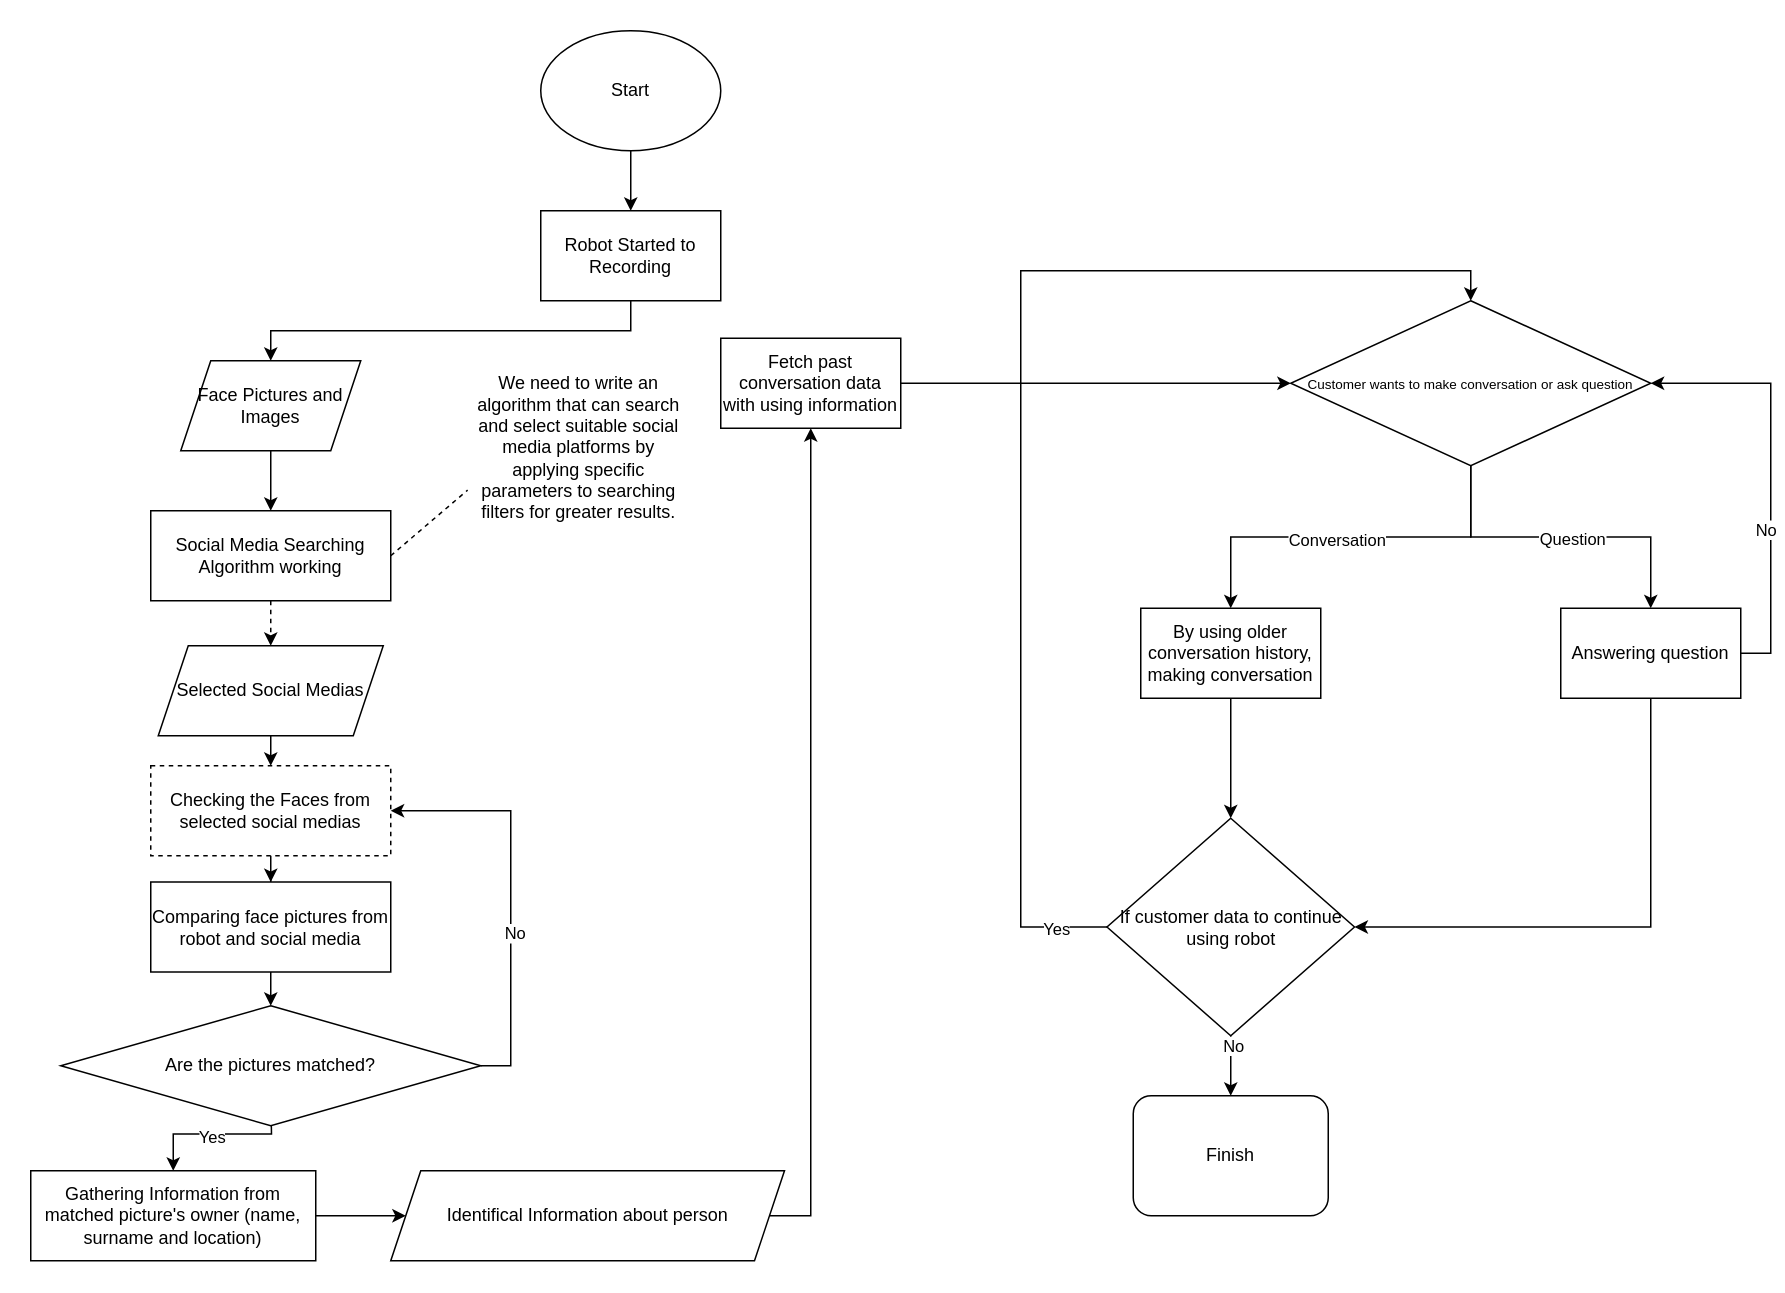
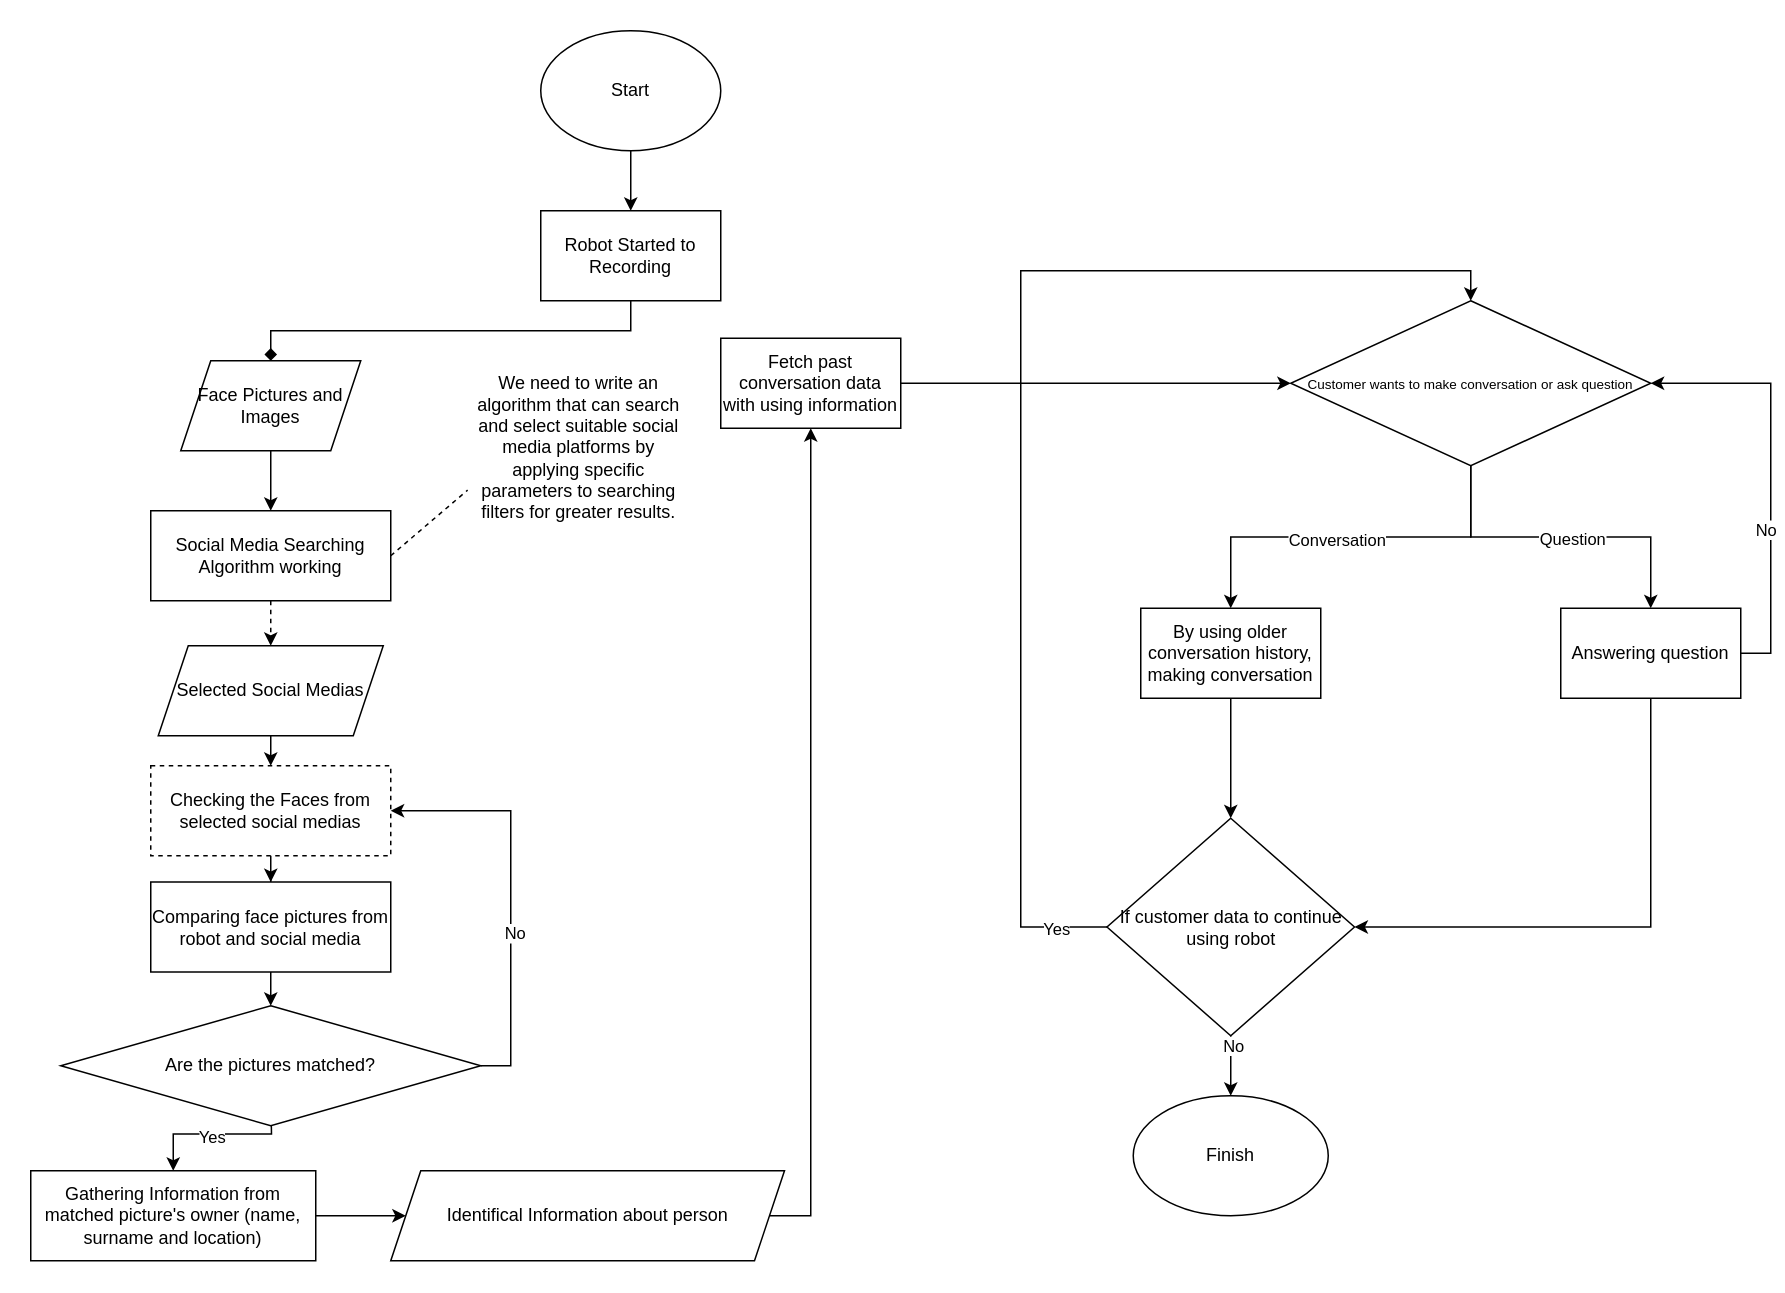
  <mxCell id="0" />
  <mxCell id="1" parent="0" />
  <mxCell id="2" style="edgeStyle=orthogonalEdgeStyle;rounded=0;orthogonalLoop=1;jettySize=auto;html=1;exitX=0.5;exitY=1;exitDx=0;exitDy=0;entryX=0.5;entryY=0;entryDx=0;entryDy=0;" edge="1" parent="1" source="3" target="5"><mxGeometry relative="1" as="geometry"><mxPoint x="420" y="310" as="targetPoint" /></mxGeometry></mxCell>
  <mxCell id="3" value="Start" style="ellipse;whiteSpace=wrap;html=1;" vertex="1" parent="1"><mxGeometry x="360" width="120" height="80" as="geometry" y="20" /></mxCell>
- <mxCell id="4" style="edgeStyle=orthogonalEdgeStyle;rounded=0;orthogonalLoop=1;jettySize=auto;html=1;exitX=0.5;exitY=1;exitDx=0;exitDy=0;entryX=0.5;entryY=0;entryDx=0;entryDy=0;" edge="1" parent="1" source="5" target="17"><mxGeometry relative="1" as="geometry" /></mxCell>
+ <mxCell id="4" style="edgeStyle=orthogonalEdgeStyle;rounded=0;orthogonalLoop=1;jettySize=auto;html=1;exitX=0.5;exitY=1;exitDx=0;exitDy=0;entryX=0.5;entryY=0;entryDx=0;entryDy=0;endArrow=diamond;" edge="1" parent="1" source="5" target="17"><mxGeometry relative="1" as="geometry" /></mxCell>
  <mxCell id="5" value="Robot Started to Recording" style="rounded=0;whiteSpace=wrap;html=1;" vertex="1" parent="1"><mxGeometry x="360" y="140" width="120" height="60" as="geometry" /></mxCell>
  <mxCell id="6" value="" style="edgeStyle=orthogonalEdgeStyle;rounded=0;orthogonalLoop=1;jettySize=auto;html=1;" edge="1" parent="1" source="7" target="11"><mxGeometry relative="1" as="geometry" /></mxCell>
  <mxCell id="7" value="Checking the Faces from selected social medias" style="whiteSpace=wrap;html=1;rounded=0;dashed=1;" vertex="1" parent="1"><mxGeometry x="100" y="510" width="160" height="60" as="geometry" /></mxCell>
  <mxCell id="8" style="edgeStyle=orthogonalEdgeStyle;rounded=0;orthogonalLoop=1;jettySize=auto;html=1;exitX=0.5;exitY=1;exitDx=0;exitDy=0;entryX=0.5;entryY=0;entryDx=0;entryDy=0;dashed=1;" edge="1" parent="1" source="9" target="15"><mxGeometry relative="1" as="geometry"><mxPoint x="420" y="605" as="targetPoint" /></mxGeometry></mxCell>
  <mxCell id="9" value="Social Media Searching Algorithm working" style="rounded=0;whiteSpace=wrap;html=1;" vertex="1" parent="1"><mxGeometry x="100" y="340" width="160" height="60" as="geometry" /></mxCell>
  <mxCell id="10" value="" style="edgeStyle=orthogonalEdgeStyle;rounded=0;orthogonalLoop=1;jettySize=auto;html=1;" edge="1" parent="1" source="11" target="41"><mxGeometry relative="1" as="geometry"><mxPoint x="180" y="670" as="targetPoint" /></mxGeometry></mxCell>
  <mxCell id="11" value="Comparing face pictures from robot and social media" style="whiteSpace=wrap;html=1;rounded=0;" vertex="1" parent="1"><mxGeometry x="100" y="587.5" width="160" height="60" as="geometry" /></mxCell>
  <mxCell id="12" value="" style="edgeStyle=orthogonalEdgeStyle;rounded=0;orthogonalLoop=1;jettySize=auto;html=1;" edge="1" parent="1" target="45"><mxGeometry relative="1" as="geometry"><mxPoint x="180" y="730" as="sourcePoint" /><mxPoint x="60" y="810" as="targetPoint" /></mxGeometry></mxCell>
  <mxCell id="13" value="Yes" style="edgeLabel;html=1;align=center;verticalAlign=middle;resizable=0;points=[];" vertex="1" connectable="0" parent="12"><mxGeometry x="0.147" y="2" relative="1" as="geometry"><mxPoint as="offset" /></mxGeometry></mxCell>
  <mxCell id="14" style="edgeStyle=orthogonalEdgeStyle;rounded=0;orthogonalLoop=1;jettySize=auto;html=1;exitX=0.5;exitY=1;exitDx=0;exitDy=0;entryX=0.5;entryY=0;entryDx=0;entryDy=0;" edge="1" parent="1" source="15" target="7"><mxGeometry relative="1" as="geometry" /></mxCell>
  <mxCell id="15" value="Selected Social Medias" style="shape=parallelogram;perimeter=parallelogramPerimeter;whiteSpace=wrap;html=1;fixedSize=1;" vertex="1" parent="1"><mxGeometry x="105" y="430" width="150" height="60" as="geometry" /></mxCell>
  <mxCell id="16" style="edgeStyle=orthogonalEdgeStyle;rounded=0;orthogonalLoop=1;jettySize=auto;html=1;exitX=0.5;exitY=1;exitDx=0;exitDy=0;entryX=0.5;entryY=0;entryDx=0;entryDy=0;" edge="1" parent="1" source="17" target="9"><mxGeometry relative="1" as="geometry" /></mxCell>
  <mxCell id="17" value="Face Pictures and Images" style="shape=parallelogram;perimeter=parallelogramPerimeter;whiteSpace=wrap;html=1;fixedSize=1;" vertex="1" parent="1"><mxGeometry x="120" y="240" width="120" height="60" as="geometry" /></mxCell>
  <mxCell id="18" style="edgeStyle=orthogonalEdgeStyle;rounded=0;orthogonalLoop=1;jettySize=auto;html=1;exitX=1;exitY=0.5;exitDx=0;exitDy=0;entryX=0.5;entryY=1;entryDx=0;entryDy=0;" edge="1" parent="1" source="19" target="21"><mxGeometry relative="1" as="geometry"><Array as="points"><mxPoint x="540" y="810" /><mxPoint x="540" y="285" /></Array></mxGeometry></mxCell>
  <mxCell id="19" value="Identifical Information about person" style="shape=parallelogram;perimeter=parallelogramPerimeter;whiteSpace=wrap;html=1;fixedSize=1;rounded=0;" vertex="1" parent="1"><mxGeometry x="260" y="780" width="262.5" height="60" as="geometry" /></mxCell>
  <mxCell id="20" value="" style="edgeStyle=orthogonalEdgeStyle;rounded=0;orthogonalLoop=1;jettySize=auto;html=1;" edge="1" parent="1" source="21" target="26"><mxGeometry relative="1" as="geometry" /></mxCell>
  <mxCell id="21" value="Fetch past conversation data with using information" style="rounded=0;whiteSpace=wrap;html=1;" vertex="1" parent="1"><mxGeometry x="480" y="225" width="120" height="60" as="geometry" /></mxCell>
  <mxCell id="22" value="" style="edgeStyle=orthogonalEdgeStyle;rounded=0;orthogonalLoop=1;jettySize=auto;html=1;" edge="1" parent="1" source="26" target="28"><mxGeometry relative="1" as="geometry" /></mxCell>
  <mxCell id="23" value="Conversation" style="edgeLabel;html=1;align=center;verticalAlign=middle;resizable=0;points=[];" vertex="1" connectable="0" parent="22"><mxGeometry x="0.078" y="2" relative="1" as="geometry"><mxPoint as="offset" /></mxGeometry></mxCell>
  <mxCell id="24" value="" style="edgeStyle=orthogonalEdgeStyle;rounded=0;orthogonalLoop=1;jettySize=auto;html=1;" edge="1" parent="1" source="26" target="32"><mxGeometry relative="1" as="geometry" /></mxCell>
  <mxCell id="25" value="Question" style="edgeLabel;html=1;align=center;verticalAlign=middle;resizable=0;points=[];" vertex="1" connectable="0" parent="24"><mxGeometry x="0.065" relative="1" as="geometry"><mxPoint x="1" y="1" as="offset" /></mxGeometry></mxCell>
  <mxCell id="26" value="&lt;font style=&quot;font-size: 9px;&quot;&gt;Customer wants to make conversation or ask question&lt;/font&gt;" style="rhombus;whiteSpace=wrap;html=1;rounded=0;" vertex="1" parent="1"><mxGeometry x="860" y="200" width="240" height="110" as="geometry" /></mxCell>
  <mxCell id="27" value="" style="edgeStyle=orthogonalEdgeStyle;rounded=0;orthogonalLoop=1;jettySize=auto;html=1;" edge="1" parent="1" source="28" target="38"><mxGeometry relative="1" as="geometry" /></mxCell>
  <mxCell id="28" value="By using older conversation history, making conversation" style="whiteSpace=wrap;html=1;rounded=0;" vertex="1" parent="1"><mxGeometry x="760" y="405" width="120" height="60" as="geometry" /></mxCell>
  <mxCell id="29" style="edgeStyle=orthogonalEdgeStyle;rounded=0;orthogonalLoop=1;jettySize=auto;html=1;exitX=0.5;exitY=1;exitDx=0;exitDy=0;entryX=1;entryY=0.5;entryDx=0;entryDy=0;" edge="1" parent="1" source="32" target="38"><mxGeometry relative="1" as="geometry" /></mxCell>
  <mxCell id="30" style="edgeStyle=orthogonalEdgeStyle;rounded=0;orthogonalLoop=1;jettySize=auto;html=1;exitX=1;exitY=0.5;exitDx=0;exitDy=0;entryX=1;entryY=0.5;entryDx=0;entryDy=0;" edge="1" parent="1" source="32" target="26"><mxGeometry relative="1" as="geometry" /></mxCell>
  <mxCell id="31" value="No" style="edgeLabel;html=1;align=center;verticalAlign=middle;resizable=0;points=[];" vertex="1" connectable="0" parent="30"><mxGeometry x="-0.264" y="4" relative="1" as="geometry"><mxPoint as="offset" /></mxGeometry></mxCell>
  <mxCell id="32" value="Answering question" style="whiteSpace=wrap;html=1;rounded=0;" vertex="1" parent="1"><mxGeometry x="1040" y="405" width="120" height="60" as="geometry" /></mxCell>
- <mxCell id="33" value="Finish" style="whiteSpace=wrap;html=1;rounded=1;" vertex="1" parent="1"><mxGeometry x="755" y="730" width="130" height="80" as="geometry" /></mxCell>
+ <mxCell id="33" value="Finish" style="ellipse;whiteSpace=wrap;html=1;" vertex="1" parent="1"><mxGeometry x="755" y="730" width="130" height="80" as="geometry" /></mxCell>
  <mxCell id="34" style="edgeStyle=orthogonalEdgeStyle;rounded=0;orthogonalLoop=1;jettySize=auto;html=1;entryX=0.5;entryY=0;entryDx=0;entryDy=0;startArrow=none;startFill=0;exitX=0;exitY=0.5;exitDx=0;exitDy=0;" edge="1" parent="1" source="38" target="26"><mxGeometry relative="1" as="geometry"><mxPoint x="730" y="618" as="sourcePoint" /><Array as="points"><mxPoint x="680" y="618" /><mxPoint x="680" y="180" /><mxPoint x="980" y="180" /></Array></mxGeometry></mxCell>
  <mxCell id="35" value="Yes" style="edgeLabel;html=1;align=center;verticalAlign=middle;resizable=0;points=[];" vertex="1" connectable="0" parent="34"><mxGeometry x="-0.915" y="1" relative="1" as="geometry"><mxPoint x="1" as="offset" /></mxGeometry></mxCell>
  <mxCell id="36" style="edgeStyle=orthogonalEdgeStyle;rounded=0;orthogonalLoop=1;jettySize=auto;html=1;exitX=0.5;exitY=1;exitDx=0;exitDy=0;entryX=0.5;entryY=0;entryDx=0;entryDy=0;" edge="1" parent="1" source="38" target="33"><mxGeometry relative="1" as="geometry" /></mxCell>
  <mxCell id="37" value="No" style="edgeLabel;html=1;align=center;verticalAlign=middle;resizable=0;points=[];" vertex="1" connectable="0" parent="36"><mxGeometry x="-0.7" y="1" relative="1" as="geometry"><mxPoint as="offset" /></mxGeometry></mxCell>
  <mxCell id="38" value="If customer data to continue using robot" style="rhombus;whiteSpace=wrap;html=1;rounded=0;" vertex="1" parent="1"><mxGeometry x="737.5" y="545" width="165" height="145" as="geometry" /></mxCell>
  <mxCell id="39" style="edgeStyle=orthogonalEdgeStyle;rounded=0;orthogonalLoop=1;jettySize=auto;html=1;exitX=1;exitY=0.5;exitDx=0;exitDy=0;entryX=1;entryY=0.5;entryDx=0;entryDy=0;" edge="1" parent="1" source="41" target="7"><mxGeometry relative="1" as="geometry" /></mxCell>
  <mxCell id="40" value="No" style="edgeLabel;html=1;align=center;verticalAlign=middle;resizable=0;points=[];" vertex="1" connectable="0" parent="39"><mxGeometry x="-0.193" y="-2" relative="1" as="geometry"><mxPoint as="offset" /></mxGeometry></mxCell>
  <mxCell id="41" value="Are the pictures matched?" style="rhombus;whiteSpace=wrap;html=1;" vertex="1" parent="1"><mxGeometry x="40" y="670" width="280" height="80" as="geometry" /></mxCell>
  <mxCell id="42" value="We need to write an algorithm that can search and select suitable social media platforms&amp;nbsp;by applying specific parameters to searching filters for greater results." style="text;html=1;align=center;verticalAlign=middle;whiteSpace=wrap;rounded=0;" vertex="1" parent="1"><mxGeometry x="311.25" y="240" width="148.75" height="115" as="geometry" /></mxCell>
  <mxCell id="43" value="" style="endArrow=none;dashed=1;html=1;rounded=0;exitX=1;exitY=0.5;exitDx=0;exitDy=0;entryX=0;entryY=0.75;entryDx=0;entryDy=0;" edge="1" parent="1" source="9" target="42"><mxGeometry width="50" height="50" relative="1" as="geometry"><mxPoint x="270" y="370" as="sourcePoint" /><mxPoint x="311" y="355" as="targetPoint" /></mxGeometry></mxCell>
  <mxCell id="44" style="edgeStyle=orthogonalEdgeStyle;rounded=0;orthogonalLoop=1;jettySize=auto;html=1;entryX=0;entryY=0.5;entryDx=0;entryDy=0;" edge="1" parent="1" source="45" target="19"><mxGeometry relative="1" as="geometry" /></mxCell>
  <mxCell id="45" value="Gathering Information from matched picture's owner (name, surname and location)" style="rounded=0;whiteSpace=wrap;html=1;" vertex="1" parent="1"><mxGeometry y="780" width="190" height="60" as="geometry" x="20" /></mxCell>
